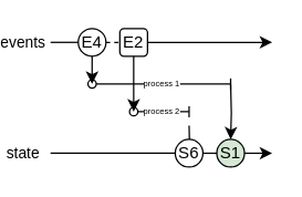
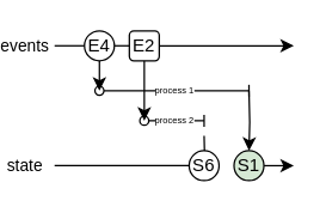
  <mxCell id="0" />
  <mxCell id="1" parent="0" />
  <mxCell id="2" value="" style="endArrow=classic;html=1;rounded=0;startArrow=none;" parent="1" source="4" edge="1"><mxGeometry width="50" height="50" relative="1" as="geometry"><mxPoint x="20" y="30" as="sourcePoint" /><mxPoint x="180" y="30" as="targetPoint" /></mxGeometry></mxCell>
  <mxCell id="3" style="edgeStyle=orthogonalEdgeStyle;rounded=0;orthogonalLoop=1;jettySize=auto;html=1;startArrow=none;startFill=0;endArrow=classic;endFill=1;" parent="1" source="4" edge="1"><mxGeometry relative="1" as="geometry"><mxPoint x="80" y="80" as="targetPoint" /></mxGeometry></mxCell>
  <mxCell id="4" value="E2" style="whiteSpace=wrap;html=1;aspect=fixed;rounded=1;" parent="1" vertex="1"><mxGeometry x="70" y="20" width="20" height="20" as="geometry" /></mxCell>
- <mxCell id="5" value="" style="endArrow=none;html=1;rounded=0;startArrow=none;dashed=1;" parent="1" source="7" target="4" edge="1"><mxGeometry width="50" height="50" relative="1" as="geometry"><mxPoint x="20" y="30" as="sourcePoint" /><mxPoint x="260" y="30" as="targetPoint" /></mxGeometry></mxCell>
+ <mxCell id="5" value="" style="endArrow=none;html=1;rounded=0;startArrow=none;" parent="1" source="7" target="4" edge="1"><mxGeometry width="50" height="50" relative="1" as="geometry"><mxPoint x="20" y="30" as="sourcePoint" /><mxPoint x="260" y="30" as="targetPoint" /></mxGeometry></mxCell>
  <mxCell id="6" style="edgeStyle=orthogonalEdgeStyle;rounded=0;orthogonalLoop=1;jettySize=auto;html=1;startArrow=none;startFill=0;endArrow=classic;endFill=1;" parent="1" source="7" edge="1"><mxGeometry relative="1" as="geometry"><mxPoint x="50" y="60" as="targetPoint" /></mxGeometry></mxCell>
  <mxCell id="7" value="E4" style="ellipse;whiteSpace=wrap;html=1;aspect=fixed;" parent="1" vertex="1"><mxGeometry x="40" y="20" width="20" height="20" as="geometry" /></mxCell>
  <mxCell id="8" value="events" style="endArrow=none;html=1;rounded=0;" parent="1" target="7" edge="1"><mxGeometry x="-1" y="-20" width="50" height="50" relative="1" as="geometry"><mxPoint x="20" y="30" as="sourcePoint" /><mxPoint x="70" y="30" as="targetPoint" /><mxPoint x="-20" y="-20" as="offset" /></mxGeometry></mxCell>
  <mxCell id="9" value="process 2" style="endArrow=baseDash;html=1;rounded=0;endFill=0;startArrow=oval;startFill=0;fontSize=6;" parent="1" edge="1"><mxGeometry width="50" height="50" relative="1" as="geometry"><mxPoint x="80" y="80" as="sourcePoint" /><mxPoint x="120" y="80" as="targetPoint" /></mxGeometry></mxCell>
  <mxCell id="10" value="process 1" style="endArrow=baseDash;html=1;rounded=0;endFill=0;startArrow=oval;startFill=0;fontSize=6;" parent="1" edge="1"><mxGeometry width="50" height="50" relative="1" as="geometry"><mxPoint x="50" y="60" as="sourcePoint" /><mxPoint x="150" y="60" as="targetPoint" /></mxGeometry></mxCell>
  <mxCell id="11" value="" style="endArrow=classic;html=1;rounded=0;startArrow=none;" parent="1" source="16" edge="1"><mxGeometry width="50" height="50" relative="1" as="geometry"><mxPoint x="20" y="110" as="sourcePoint" /><mxPoint x="180" y="110" as="targetPoint" /><Array as="points"><mxPoint x="170" y="110" /></Array></mxGeometry></mxCell>
  <mxCell id="12" style="edgeStyle=orthogonalEdgeStyle;rounded=0;orthogonalLoop=1;jettySize=auto;html=1;startArrow=none;startFill=0;endArrow=classic;endFill=1;" parent="1" target="13" edge="1"><mxGeometry relative="1" as="geometry"><mxPoint x="120" y="90" as="sourcePoint" /></mxGeometry></mxCell>
  <mxCell id="13" value="S6" style="ellipse;whiteSpace=wrap;html=1;aspect=fixed;" parent="1" vertex="1"><mxGeometry x="110" y="100" width="20" height="20" as="geometry" /></mxCell>
  <mxCell id="14" value="state" style="endArrow=none;html=1;rounded=0;" parent="1" target="13" edge="1"><mxGeometry x="-1" y="-20" width="50" height="50" relative="1" as="geometry"><mxPoint x="20" y="110" as="sourcePoint" /><mxPoint x="180" y="110" as="targetPoint" /><mxPoint x="-20" y="-20" as="offset" /></mxGeometry></mxCell>
  <mxCell id="15" style="edgeStyle=orthogonalEdgeStyle;rounded=0;orthogonalLoop=1;jettySize=auto;html=1;startArrow=none;startFill=0;endArrow=classic;endFill=1;" parent="1" target="16" edge="1"><mxGeometry relative="1" as="geometry"><mxPoint x="150" y="60" as="sourcePoint" /></mxGeometry></mxCell>
  <mxCell id="16" value="S1" style="ellipse;whiteSpace=wrap;html=1;aspect=fixed;fillColor=#d5e8d4;" parent="1" vertex="1"><mxGeometry x="140" y="100" width="20" height="20" as="geometry" /></mxCell>
- <mxCell id="17" value="" style="endArrow=none;html=1;rounded=0;startArrow=none;" parent="1" source="13" target="16" edge="1"><mxGeometry width="50" height="50" relative="1" as="geometry"><mxPoint x="130" y="110" as="sourcePoint" /><mxPoint x="180" y="110" as="targetPoint" /></mxGeometry></mxCell>
